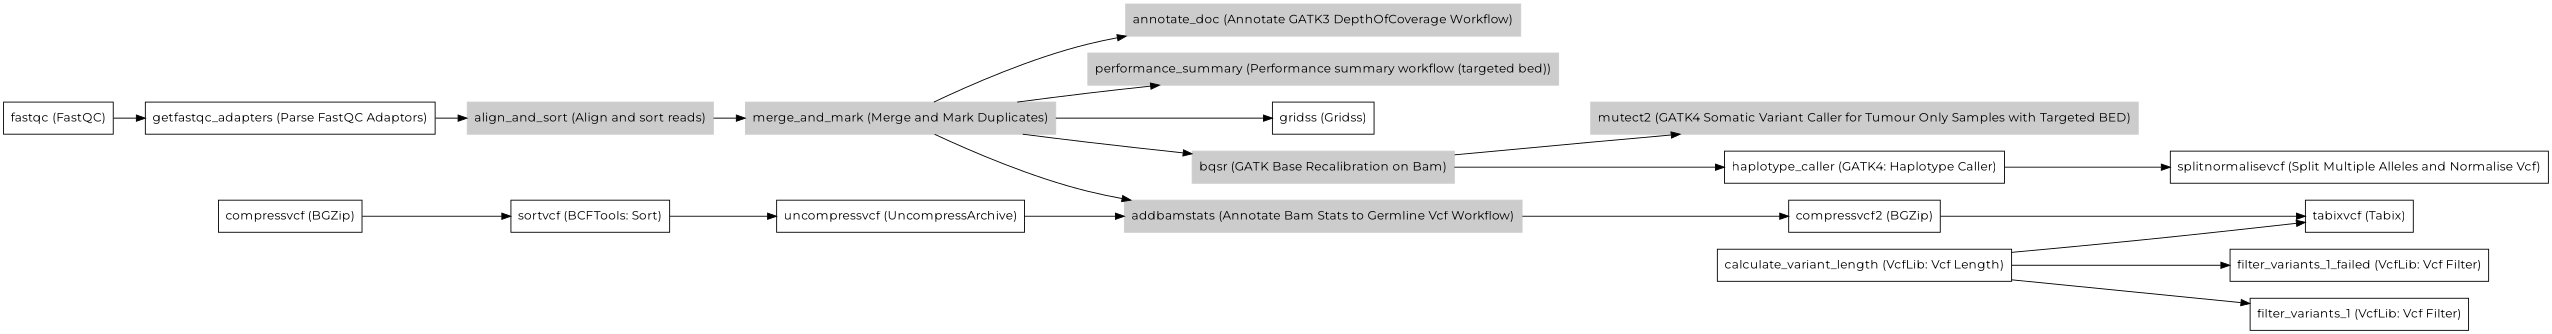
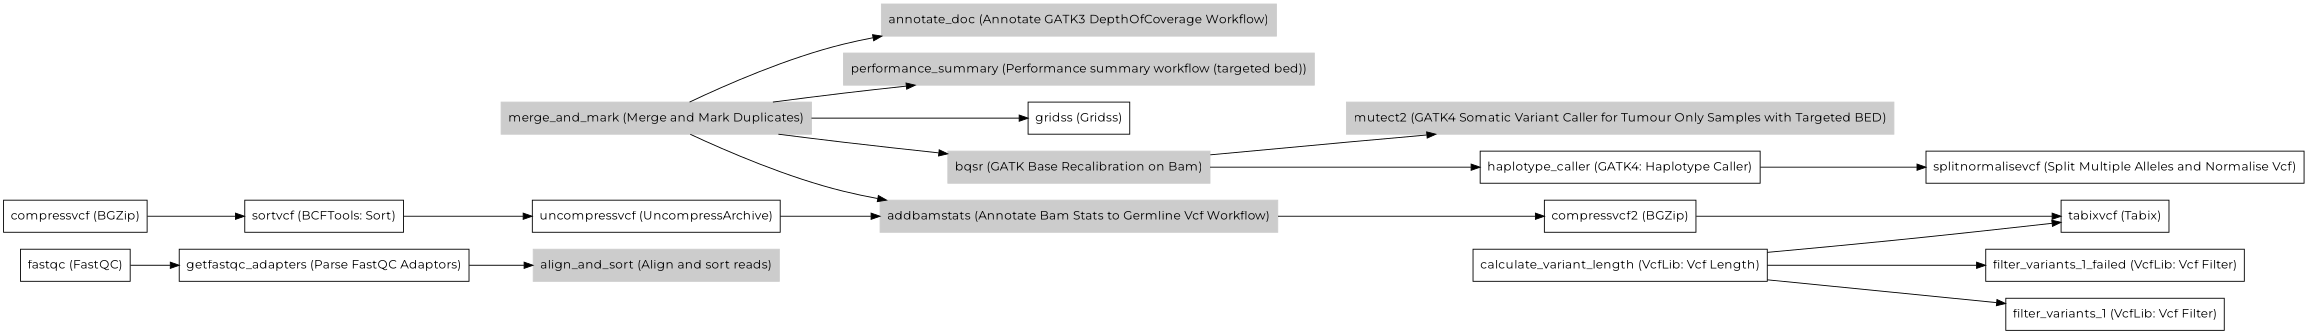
  digraph {
    fontname=Montserrat
    rankdir=LR
    node [fontname=Montserrat shape=record]
    edge [fontname=Montserrat]
    n1 [label="fastqc (FastQC)"]
    n2 [label="getfastqc_adapters (Parse FastQC Adaptors)"]
    n3 [color=grey80 label="align_and_sort (Align and sort reads)" style=filled]
    n4 [color=grey80 label="merge_and_mark (Merge and Mark Duplicates)" style=filled]
    n5 [color=grey80 label="annotate_doc (Annotate GATK3 DepthOfCoverage Workflow)" style=filled]
    n6 [color=grey80 label="performance_summary (Performance summary workflow (targeted bed))" style=filled]
    n7 [label="gridss (Gridss)"]
    n8 [color=grey80 label="bqsr (GATK Base Recalibration on Bam)" style=filled]
    n9 [color=grey80 label="addbamstats (Annotate Bam Stats to Germline Vcf Workflow)" style=filled]
    n10 [color=grey80 label="mutect2 (GATK4 Somatic Variant Caller for Tumour Only Samples with Targeted BED)" style=filled]
    n11 [label="haplotype_caller (GATK4: Haplotype Caller)"]
    n12 [label="compressvcf2 (BGZip)"]
    n13 [label="splitnormalisevcf (Split Multiple Alleles and Normalise Vcf)"]
    n14 [label="compressvcf (BGZip)"]
    n15 [label="sortvcf (BCFTools: Sort)"]
    n16 [label="uncompressvcf (UncompressArchive)"]
    n17 [label="tabixvcf (Tabix)"]
    n18 [label="calculate_variant_length (VcfLib: Vcf Length)"]
    n19 [label="filter_variants_1_failed (VcfLib: Vcf Filter)"]
    n20 [label="filter_variants_1 (VcfLib: Vcf Filter)"]
    n1 -> n2
    n2 -> n3
-   n3 -> n4
    n4 -> n5
    n4 -> n6
    n4 -> n7
    n4 -> n8
    n4 -> n9
    n8 -> n10
    n8 -> n11
    n9 -> n12
    n11 -> n13
    n12 -> n17
    n14 -> n15
    n15 -> n16
    n16 -> n9
    n18 -> n17
    n18 -> n19
    n18 -> n20
  }
